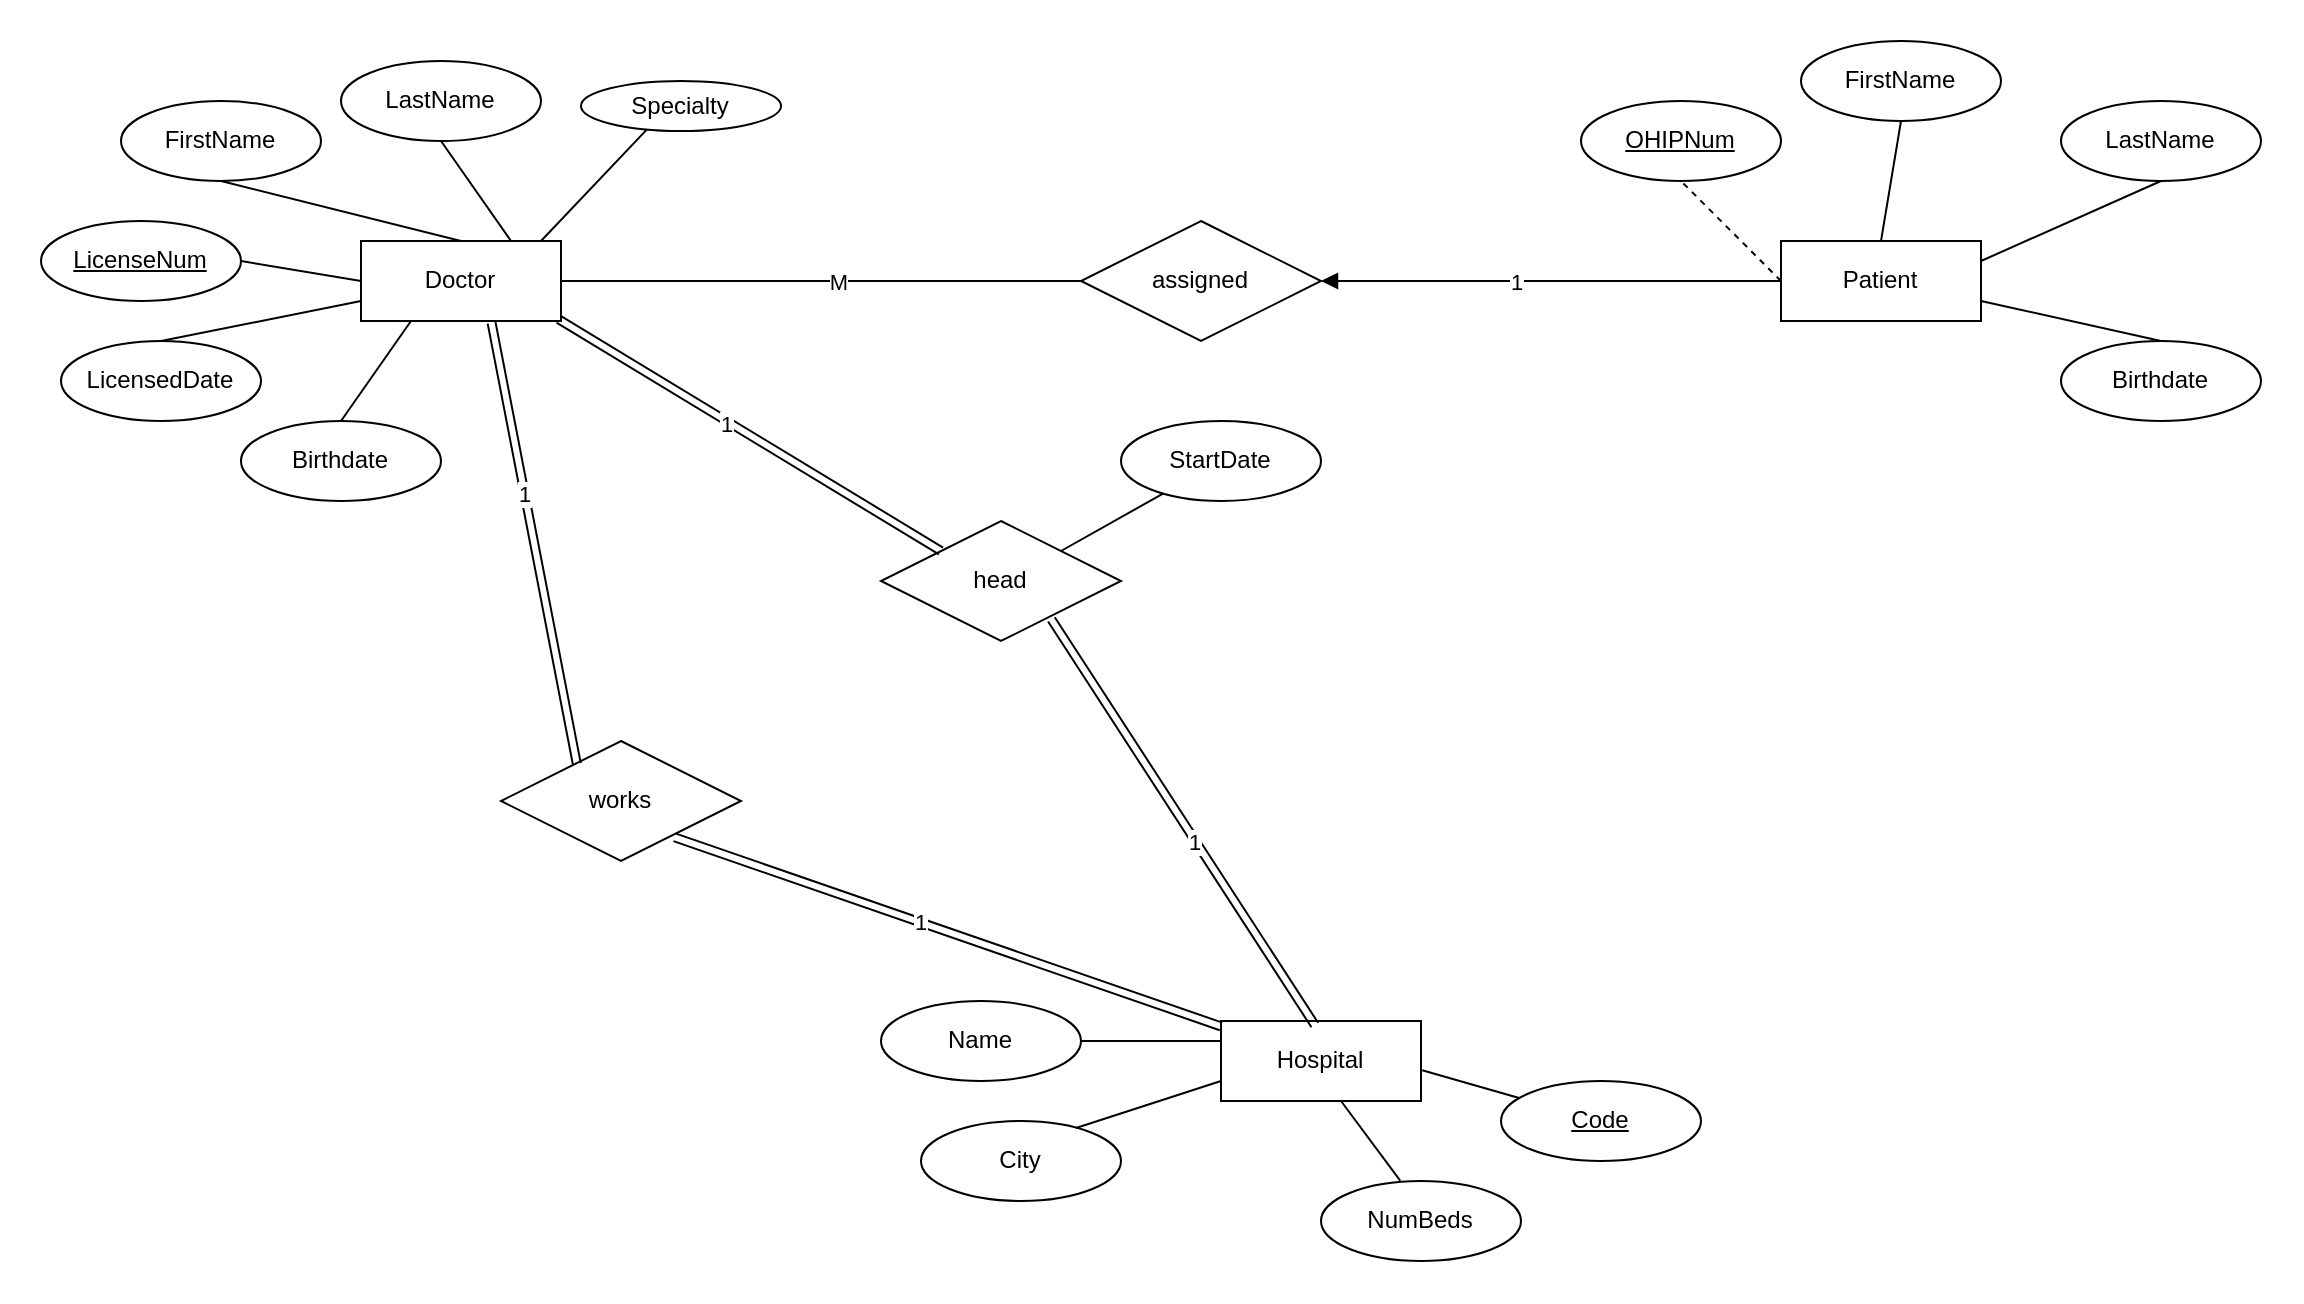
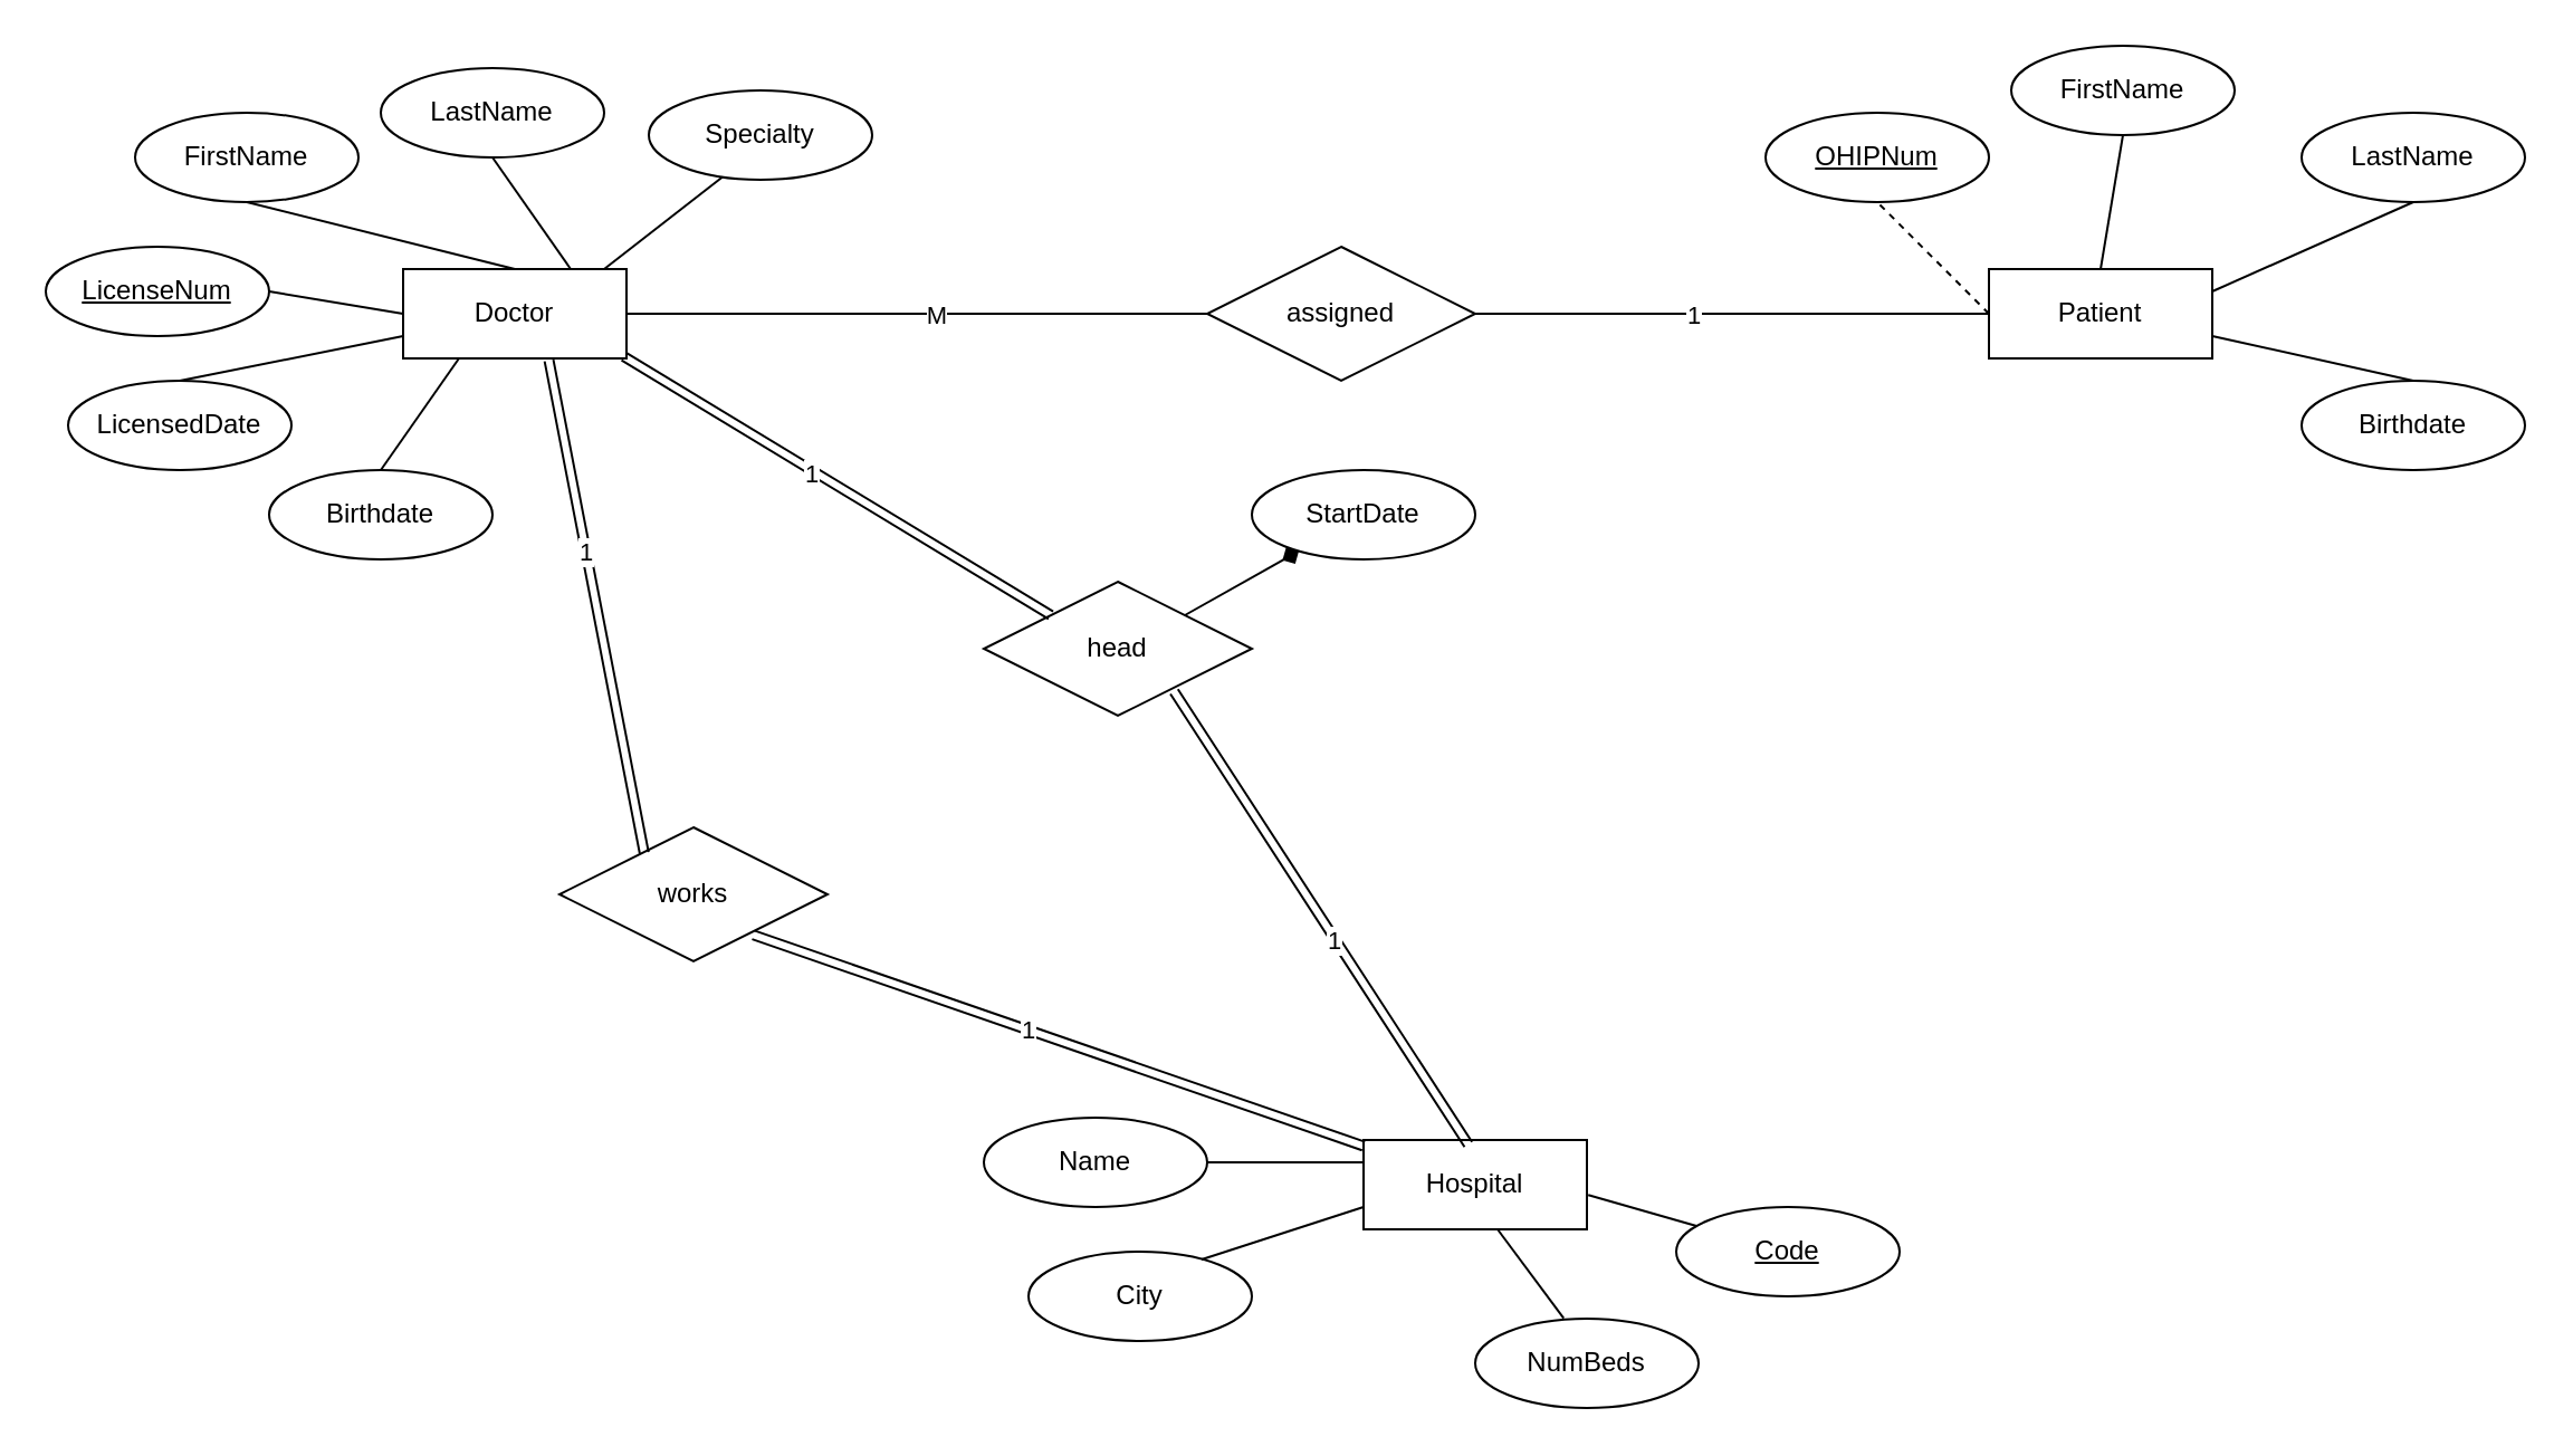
  <mxCell id="0" />
  <mxCell id="1" parent="0" />
  <mxCell id="2" value="Doctor" style="whiteSpace=wrap;html=1;align=center;" parent="1" vertex="1"><mxGeometry x="180" y="120" width="100" height="40" as="geometry" /></mxCell>
  <mxCell id="3" value="LicenseNum" style="ellipse;whiteSpace=wrap;html=1;align=center;fontStyle=4;" parent="1" vertex="1"><mxGeometry x="20" y="110" width="100" height="40" as="geometry" /></mxCell>
  <mxCell id="4" value="FirstName" style="ellipse;whiteSpace=wrap;html=1;align=center;" parent="1" vertex="1"><mxGeometry x="60" y="50" width="100" height="40" as="geometry" /></mxCell>
  <mxCell id="5" value="LastName" style="ellipse;whiteSpace=wrap;html=1;align=center;" parent="1" vertex="1"><mxGeometry x="170" y="30" width="100" height="40" as="geometry" /></mxCell>
- <mxCell id="6" value="Specialty" style="ellipse;whiteSpace=wrap;html=1;align=center;" parent="1" vertex="1"><mxGeometry x="290" y="40" width="100" height="25" as="geometry" /></mxCell>
+ <mxCell id="6" value="Specialty" style="ellipse;whiteSpace=wrap;html=1;align=center;" parent="1" vertex="1"><mxGeometry x="290" y="40" width="100" height="40" as="geometry" /></mxCell>
  <mxCell id="7" value="LicensedDate" style="ellipse;whiteSpace=wrap;html=1;align=center;" parent="1" vertex="1"><mxGeometry x="30" y="170" width="100" height="40" as="geometry" /></mxCell>
  <mxCell id="8" value="Birthdate" style="ellipse;whiteSpace=wrap;html=1;align=center;" parent="1" vertex="1"><mxGeometry x="120" y="210" width="100" height="40" as="geometry" /></mxCell>
  <mxCell id="9" value="" style="endArrow=none;html=1;rounded=0;exitX=0.5;exitY=1;exitDx=0;exitDy=0;entryX=0.5;entryY=0;entryDx=0;entryDy=0;" parent="1" source="4" target="2" edge="1"><mxGeometry width="50" height="50" relative="1" as="geometry"><mxPoint x="250" y="210" as="sourcePoint" /><mxPoint x="300" y="160" as="targetPoint" /></mxGeometry></mxCell>
  <mxCell id="10" value="" style="endArrow=none;html=1;rounded=0;entryX=0.5;entryY=1;entryDx=0;entryDy=0;exitX=0.75;exitY=0;exitDx=0;exitDy=0;" parent="1" source="2" target="5" edge="1"><mxGeometry width="50" height="50" relative="1" as="geometry"><mxPoint x="250" y="210" as="sourcePoint" /><mxPoint x="300" y="160" as="targetPoint" /></mxGeometry></mxCell>
  <mxCell id="11" value="" style="endArrow=none;html=1;rounded=0;entryX=0.33;entryY=0.968;entryDx=0;entryDy=0;entryPerimeter=0;" parent="1" target="6" edge="1"><mxGeometry width="50" height="50" relative="1" as="geometry"><mxPoint x="270" y="120" as="sourcePoint" /><mxPoint x="300" y="160" as="targetPoint" /></mxGeometry></mxCell>
  <mxCell id="12" value="" style="endArrow=none;html=1;rounded=0;exitX=0.25;exitY=1;exitDx=0;exitDy=0;entryX=0.5;entryY=0;entryDx=0;entryDy=0;" parent="1" source="2" target="8" edge="1"><mxGeometry width="50" height="50" relative="1" as="geometry"><mxPoint x="250" y="210" as="sourcePoint" /><mxPoint x="300" y="160" as="targetPoint" /></mxGeometry></mxCell>
  <mxCell id="13" value="" style="endArrow=none;html=1;rounded=0;exitX=0.5;exitY=0;exitDx=0;exitDy=0;entryX=0;entryY=0.75;entryDx=0;entryDy=0;" parent="1" source="7" target="2" edge="1"><mxGeometry width="50" height="50" relative="1" as="geometry"><mxPoint x="250" y="210" as="sourcePoint" /><mxPoint x="300" y="160" as="targetPoint" /></mxGeometry></mxCell>
  <mxCell id="14" value="" style="endArrow=none;html=1;rounded=0;exitX=1;exitY=0.5;exitDx=0;exitDy=0;entryX=0;entryY=0.5;entryDx=0;entryDy=0;" parent="1" source="3" target="2" edge="1"><mxGeometry width="50" height="50" relative="1" as="geometry"><mxPoint x="250" y="210" as="sourcePoint" /><mxPoint x="300" y="160" as="targetPoint" /></mxGeometry></mxCell>
  <mxCell id="15" value="Patient" style="whiteSpace=wrap;html=1;align=center;" parent="1" vertex="1"><mxGeometry x="890" y="120" width="100" height="40" as="geometry" /></mxCell>
  <mxCell id="16" value="OHIPNum" style="ellipse;whiteSpace=wrap;html=1;align=center;fontStyle=4;" parent="1" vertex="1"><mxGeometry x="790" y="50" width="100" height="40" as="geometry" /></mxCell>
  <mxCell id="17" value="FirstName" style="ellipse;whiteSpace=wrap;html=1;align=center;" parent="1" vertex="1"><mxGeometry x="900" y="20" width="100" height="40" as="geometry" /></mxCell>
  <mxCell id="18" value="LastName" style="ellipse;whiteSpace=wrap;html=1;align=center;" parent="1" vertex="1"><mxGeometry x="1030" y="50" width="100" height="40" as="geometry" /></mxCell>
  <mxCell id="19" value="Birthdate" style="ellipse;whiteSpace=wrap;html=1;align=center;" parent="1" vertex="1"><mxGeometry x="1030" y="170" width="100" height="40" as="geometry" /></mxCell>
  <mxCell id="20" value="" style="endArrow=none;html=1;rounded=0;entryX=0.5;entryY=1;entryDx=0;entryDy=0;exitX=0;exitY=0.5;exitDx=0;exitDy=0;dashed=1;" parent="1" source="15" target="16" edge="1"><mxGeometry width="50" height="50" relative="1" as="geometry"><mxPoint x="670" y="210" as="sourcePoint" /><mxPoint x="720" y="160" as="targetPoint" /></mxGeometry></mxCell>
  <mxCell id="21" value="" style="endArrow=none;html=1;rounded=0;entryX=0.5;entryY=1;entryDx=0;entryDy=0;exitX=0.5;exitY=0;exitDx=0;exitDy=0;" parent="1" source="15" target="17" edge="1"><mxGeometry width="50" height="50" relative="1" as="geometry"><mxPoint x="670" y="210" as="sourcePoint" /><mxPoint x="720" y="160" as="targetPoint" /></mxGeometry></mxCell>
  <mxCell id="22" value="" style="endArrow=none;html=1;rounded=0;entryX=0.5;entryY=1;entryDx=0;entryDy=0;exitX=1;exitY=0.25;exitDx=0;exitDy=0;" parent="1" source="15" target="18" edge="1"><mxGeometry width="50" height="50" relative="1" as="geometry"><mxPoint x="670" y="210" as="sourcePoint" /><mxPoint x="720" y="160" as="targetPoint" /></mxGeometry></mxCell>
  <mxCell id="23" value="" style="endArrow=none;html=1;rounded=0;entryX=0.5;entryY=0;entryDx=0;entryDy=0;exitX=1;exitY=0.75;exitDx=0;exitDy=0;" parent="1" source="15" target="19" edge="1"><mxGeometry width="50" height="50" relative="1" as="geometry"><mxPoint x="670" y="210" as="sourcePoint" /><mxPoint x="720" y="160" as="targetPoint" /></mxGeometry></mxCell>
  <mxCell id="24" value="Hospital" style="whiteSpace=wrap;html=1;align=center;" parent="1" vertex="1"><mxGeometry x="610" y="510" width="100" height="40" as="geometry" /></mxCell>
  <mxCell id="25" value="Name" style="ellipse;whiteSpace=wrap;html=1;align=center;" parent="1" vertex="1"><mxGeometry x="440" y="500" width="100" height="40" as="geometry" /></mxCell>
  <mxCell id="26" value="City" style="ellipse;whiteSpace=wrap;html=1;align=center;" parent="1" vertex="1"><mxGeometry x="460" y="560" width="100" height="40" as="geometry" /></mxCell>
  <mxCell id="27" value="NumBeds" style="ellipse;whiteSpace=wrap;html=1;align=center;" parent="1" vertex="1"><mxGeometry x="660" y="590" width="100" height="40" as="geometry" /></mxCell>
  <mxCell id="28" value="Code" style="ellipse;whiteSpace=wrap;html=1;align=center;fontStyle=4;" parent="1" vertex="1"><mxGeometry x="750" y="540" width="100" height="40" as="geometry" /></mxCell>
  <mxCell id="29" value="" style="endArrow=none;html=1;rounded=0;exitX=1;exitY=0.5;exitDx=0;exitDy=0;entryX=0;entryY=0.25;entryDx=0;entryDy=0;" parent="1" source="25" target="24" edge="1"><mxGeometry width="50" height="50" relative="1" as="geometry"><mxPoint x="590" y="520" as="sourcePoint" /><mxPoint x="640" y="470" as="targetPoint" /></mxGeometry></mxCell>
  <mxCell id="30" value="" style="endArrow=none;html=1;rounded=0;entryX=0;entryY=0.75;entryDx=0;entryDy=0;exitX=0.775;exitY=0.088;exitDx=0;exitDy=0;exitPerimeter=0;" parent="1" source="26" target="24" edge="1"><mxGeometry width="50" height="50" relative="1" as="geometry"><mxPoint x="530" y="540" as="sourcePoint" /><mxPoint x="640" y="470" as="targetPoint" /></mxGeometry></mxCell>
  <mxCell id="31" value="" style="endArrow=none;html=1;rounded=0;exitX=0.396;exitY=-0.005;exitDx=0;exitDy=0;exitPerimeter=0;" parent="1" source="27" edge="1"><mxGeometry width="50" height="50" relative="1" as="geometry"><mxPoint x="610" y="550" as="sourcePoint" /><mxPoint x="670" y="550" as="targetPoint" /></mxGeometry></mxCell>
  <mxCell id="32" value="" style="endArrow=none;html=1;rounded=0;exitX=1.006;exitY=0.616;exitDx=0;exitDy=0;exitPerimeter=0;" parent="1" source="24" target="28" edge="1"><mxGeometry width="50" height="50" relative="1" as="geometry"><mxPoint x="630" y="570" as="sourcePoint" /><mxPoint x="680" y="520" as="targetPoint" /></mxGeometry></mxCell>
  <mxCell id="33" value="works" style="shape=rhombus;perimeter=rhombusPerimeter;whiteSpace=wrap;html=1;align=center;" vertex="1" parent="1"><mxGeometry x="250" y="370" width="120" height="60" as="geometry" /></mxCell>
  <mxCell id="34" value="" style="endArrow=none;html=1;rounded=0;entryX=0.653;entryY=1.023;entryDx=0;entryDy=0;exitX=0.316;exitY=0.191;exitDx=0;exitDy=0;exitPerimeter=0;shape=link;entryPerimeter=0;" edge="1" parent="1" source="33" target="2"><mxGeometry width="50" height="50" relative="1" as="geometry"><mxPoint x="500" y="360" as="sourcePoint" /><mxPoint x="550" y="310" as="targetPoint" /></mxGeometry></mxCell>
  <mxCell id="35" value="1" style="edgeLabel;html=1;align=center;verticalAlign=middle;resizable=0;points=[];" vertex="1" connectable="0" parent="34"><mxGeometry x="0.221" relative="1" as="geometry"><mxPoint as="offset" /></mxGeometry></mxCell>
  <mxCell id="36" value="" style="endArrow=none;html=1;rounded=0;shape=link;exitX=0.724;exitY=0.803;exitDx=0;exitDy=0;exitPerimeter=0;" edge="1" parent="1" source="33" target="24"><mxGeometry width="50" height="50" relative="1" as="geometry"><mxPoint x="500" y="360" as="sourcePoint" /><mxPoint x="550" y="310" as="targetPoint" /></mxGeometry></mxCell>
  <mxCell id="37" value="1" style="edgeLabel;html=1;align=center;verticalAlign=middle;resizable=0;points=[];" vertex="1" connectable="0" parent="36"><mxGeometry x="-0.099" relative="1" as="geometry"><mxPoint as="offset" /></mxGeometry></mxCell>
  <mxCell id="38" value="assigned" style="shape=rhombus;perimeter=rhombusPerimeter;whiteSpace=wrap;html=1;align=center;" vertex="1" parent="1"><mxGeometry x="540" y="110" width="120" height="60" as="geometry" /></mxCell>
  <mxCell id="39" value="" style="endArrow=none;html=1;rounded=0;exitX=1;exitY=0.5;exitDx=0;exitDy=0;" edge="1" parent="1" source="2" target="38"><mxGeometry width="50" height="50" relative="1" as="geometry"><mxPoint x="540" y="270" as="sourcePoint" /><mxPoint x="590" y="220" as="targetPoint" /></mxGeometry></mxCell>
  <mxCell id="40" value="M" style="edgeLabel;html=1;align=center;verticalAlign=middle;resizable=0;points=[];" vertex="1" connectable="0" parent="39"><mxGeometry x="0.059" relative="1" as="geometry"><mxPoint as="offset" /></mxGeometry></mxCell>
- <mxCell id="41" value="" style="endArrow=block;html=1;rounded=0;entryX=1;entryY=0.5;entryDx=0;entryDy=0;exitX=0;exitY=0.5;exitDx=0;exitDy=0;" edge="1" parent="1" source="15" target="38"><mxGeometry width="50" height="50" relative="1" as="geometry"><mxPoint x="540" y="270" as="sourcePoint" /><mxPoint x="590" y="220" as="targetPoint" /></mxGeometry></mxCell>
+ <mxCell id="41" value="" style="endArrow=none;html=1;rounded=0;entryX=1;entryY=0.5;entryDx=0;entryDy=0;exitX=0;exitY=0.5;exitDx=0;exitDy=0;" edge="1" parent="1" source="15" target="38"><mxGeometry width="50" height="50" relative="1" as="geometry"><mxPoint x="540" y="270" as="sourcePoint" /><mxPoint x="590" y="220" as="targetPoint" /></mxGeometry></mxCell>
  <mxCell id="42" value="1" style="edgeLabel;html=1;align=center;verticalAlign=middle;resizable=0;points=[];" vertex="1" connectable="0" parent="41"><mxGeometry x="0.159" relative="1" as="geometry"><mxPoint as="offset" /></mxGeometry></mxCell>
  <mxCell id="43" value="head" style="shape=rhombus;perimeter=rhombusPerimeter;whiteSpace=wrap;html=1;align=center;" vertex="1" parent="1"><mxGeometry x="440" y="260" width="120" height="60" as="geometry" /></mxCell>
  <mxCell id="44" value="" style="endArrow=none;html=1;rounded=0;exitX=0.988;exitY=0.978;exitDx=0;exitDy=0;exitPerimeter=0;entryX=0;entryY=0;entryDx=0;entryDy=0;shape=link;" edge="1" parent="1" source="2" target="43"><mxGeometry width="50" height="50" relative="1" as="geometry"><mxPoint x="360" y="310" as="sourcePoint" /><mxPoint x="410" y="260" as="targetPoint" /></mxGeometry></mxCell>
  <mxCell id="45" value="1" style="edgeLabel;html=1;align=center;verticalAlign=middle;resizable=0;points=[];" vertex="1" connectable="0" parent="44"><mxGeometry x="-0.11" y="-1" relative="1" as="geometry"><mxPoint as="offset" /></mxGeometry></mxCell>
  <mxCell id="46" value="StartDate" style="ellipse;whiteSpace=wrap;html=1;align=center;" vertex="1" parent="1"><mxGeometry x="560" y="210" width="100" height="40" as="geometry" /></mxCell>
- <mxCell id="47" value="" style="endArrow=none;html=1;rounded=0;exitX=1;exitY=0;exitDx=0;exitDy=0;" edge="1" parent="1" source="43" target="46"><mxGeometry width="50" height="50" relative="1" as="geometry"><mxPoint x="480" y="280" as="sourcePoint" /><mxPoint x="530" y="230" as="targetPoint" /></mxGeometry></mxCell>
+ <mxCell id="47" value="" style="endArrow=diamond;html=1;rounded=0;exitX=1;exitY=0;exitDx=0;exitDy=0;" edge="1" parent="1" source="43" target="46"><mxGeometry width="50" height="50" relative="1" as="geometry"><mxPoint x="480" y="280" as="sourcePoint" /><mxPoint x="530" y="230" as="targetPoint" /></mxGeometry></mxCell>
  <mxCell id="48" value="" style="endArrow=none;html=1;rounded=0;entryX=0.71;entryY=0.82;entryDx=0;entryDy=0;entryPerimeter=0;exitX=0.469;exitY=0.05;exitDx=0;exitDy=0;exitPerimeter=0;shape=link;" edge="1" parent="1" source="24" target="43"><mxGeometry width="50" height="50" relative="1" as="geometry"><mxPoint x="490" y="430" as="sourcePoint" /><mxPoint x="540" y="380" as="targetPoint" /></mxGeometry></mxCell>
  <mxCell id="49" value="1" style="edgeLabel;html=1;align=center;verticalAlign=middle;resizable=0;points=[];" vertex="1" connectable="0" parent="48"><mxGeometry x="-0.087" y="1" relative="1" as="geometry"><mxPoint as="offset" /></mxGeometry></mxCell>
